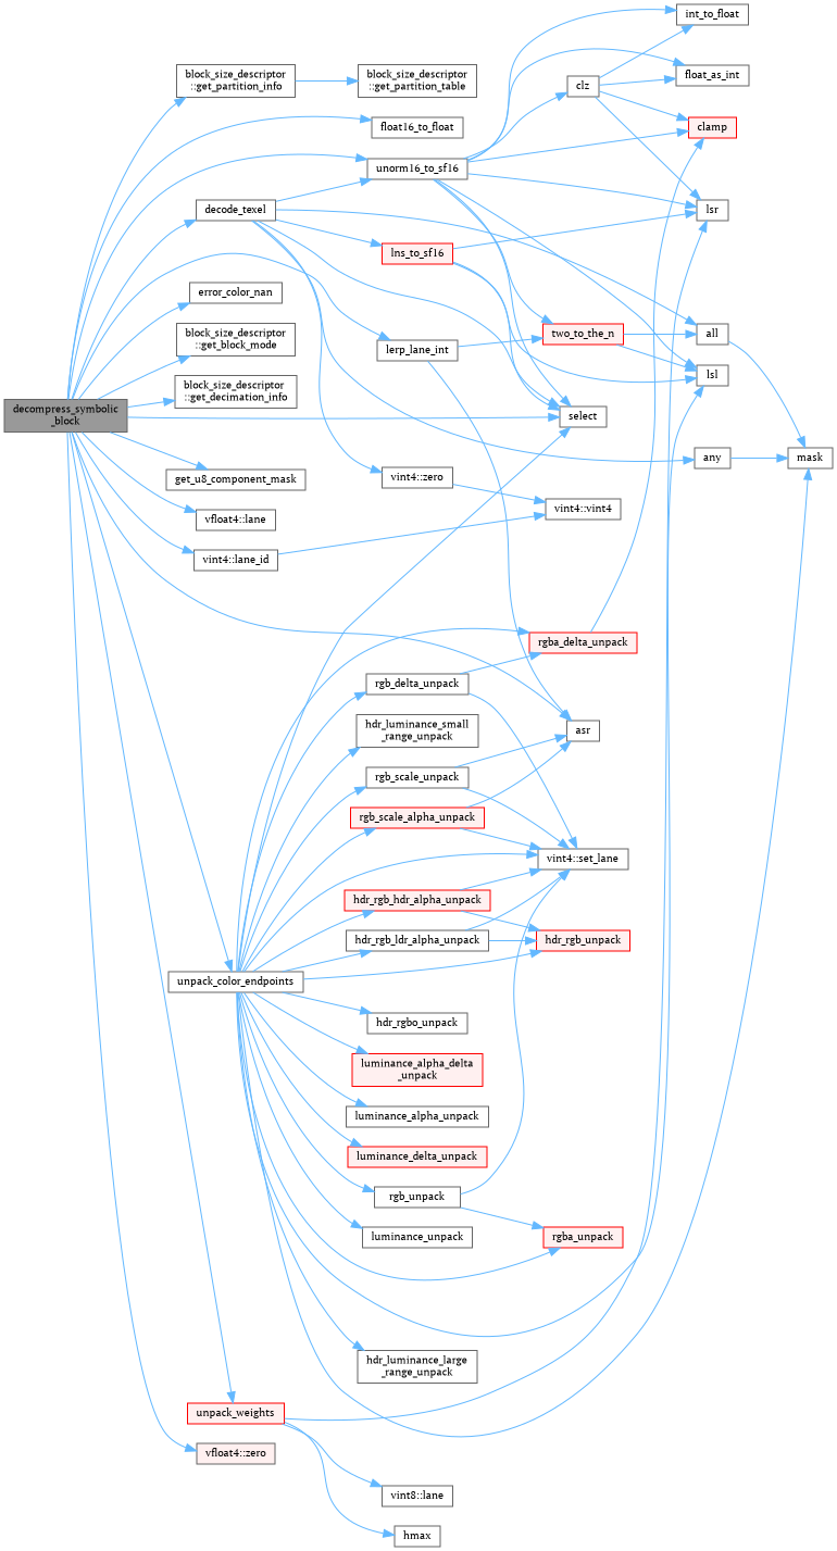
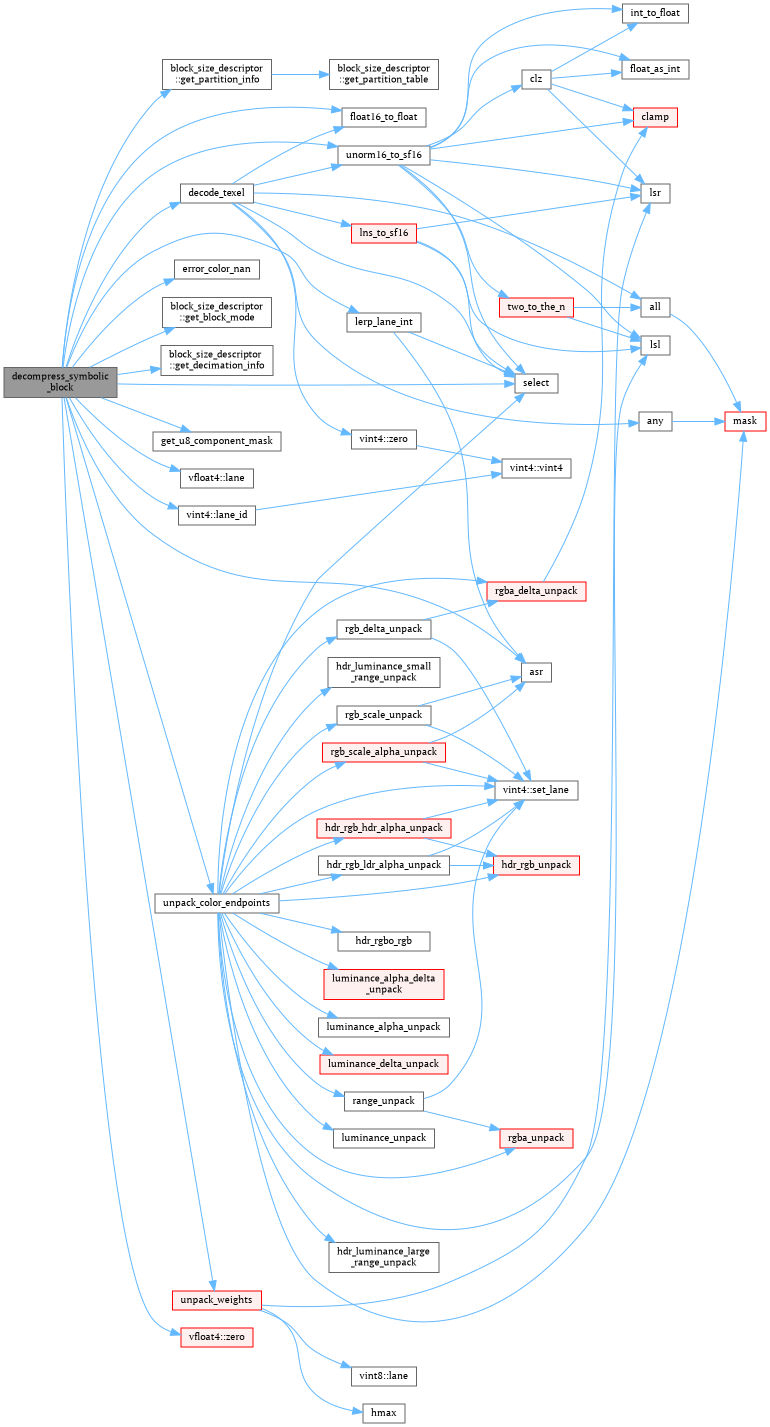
  digraph {
    fontname="PT Serif"
    rankdir=LR
    node [color=grey40 fillcolor=white fontname="PT Serif" fontsize=10 shape=box style=filled]
    edge [color=steelblue1 fontname="PT Serif" fontsize=10 labelfontname=Helvetica labelfontsize=10 style=solid]
    n1 [color=gray40 fillcolor=grey60 fontcolor=black height=0.2 label="decompress_symbolic\l_block" width=0.4]
    n2 [height=0.2 label=asr width=0.4]
    n3 [height=0.2 label=decode_texel width=0.4]
    n4 [height=0.2 label=float16_to_float width=0.4]
    n5 [height=0.2 label=select width=0.4]
    n6 [height=0.2 label=unorm16_to_sf16 width=0.4]
    n7 [height=0.2 label=error_color_nan width=0.4]
    n8 [height=0.2 label="block_size_descriptor\l::get_block_mode" width=0.4]
    n9 [height=0.2 label="block_size_descriptor\l::get_decimation_info" width=0.4]
    n10 [height=0.2 label="block_size_descriptor\l::get_partition_info" width=0.4]
    n11 [height=0.2 label=get_u8_component_mask width=0.4]
    n12 [height=0.2 label="vfloat4::lane" width=0.4]
    n13 [height=0.2 label="vint4::lane_id" width=0.4]
    n14 [height=0.2 label=lerp_lane_int width=0.4]
    n15 [height=0.2 label=unpack_color_endpoints width=0.4]
    n16 [color=red fillcolor="#FFF0F0" height=0.2 label=unpack_weights width=0.4]
-   n17 [fillcolor="#FFF0F0" height=0.2 label="vfloat4::zero" width=0.4]
+   n17 [color=red fillcolor="#FFF0F0" height=0.2 label="vfloat4::zero" width=0.4]
    n18 [height=0.2 label=all width=0.4]
    n19 [height=0.2 label=any width=0.4]
    n20 [color=red fillcolor="#FFF0F0" height=0.2 label=lns_to_sf16 width=0.4]
    n21 [height=0.2 label="vint4::zero" width=0.4]
    n22 [height=0.2 label=lsl width=0.4]
    n23 [height=0.2 label=lsr width=0.4]
    n24 [color=red fillcolor="#FFF0F0" height=0.2 label=clamp width=0.4]
    n25 [height=0.2 label=clz width=0.4]
    n26 [height=0.2 label=float_as_int width=0.4]
    n27 [height=0.2 label=int_to_float width=0.4]
    n28 [color=red fillcolor="#FFF0F0" height=0.2 label=two_to_the_n width=0.4]
    n29 [height=0.2 label="block_size_descriptor\l::get_partition_table" width=0.4]
    n30 [height=0.2 label="vint4::vint4" width=0.4]
-   n31 [height=0.2 label=mask width=0.4]
+   n31 [color=red height=0.2 label=mask width=0.4]
    n32 [height=0.2 label="hdr_luminance_large\l_range_unpack" width=0.4]
    n33 [height=0.2 label="hdr_luminance_small\l_range_unpack" width=0.4]
    n34 [color=red fillcolor="#FFF0F0" height=0.2 label=hdr_rgb_hdr_alpha_unpack width=0.4]
    n35 [color=red fillcolor="#FFF0F0" height=0.2 label=hdr_rgb_unpack width=0.4]
    n36 [height=0.2 label="vint4::set_lane" width=0.4]
    n37 [height=0.2 label=hdr_rgb_ldr_alpha_unpack width=0.4]
-   n38 [height=0.2 label=hdr_rgbo_unpack width=0.4]
+   n38 [height=0.2 label=hdr_rgbo_rgb width=0.4]
    n39 [color=red fillcolor="#FFF0F0" height=0.2 label="luminance_alpha_delta\l_unpack" width=0.4]
    n40 [height=0.2 label=luminance_alpha_unpack width=0.4]
    n41 [color=red fillcolor="#FFF0F0" height=0.2 label=luminance_delta_unpack width=0.4]
    n42 [height=0.2 label=luminance_unpack width=0.4]
    n43 [height=0.2 label=rgb_delta_unpack width=0.4]
    n44 [color=red fillcolor="#FFF0F0" height=0.2 label=rgba_delta_unpack width=0.4]
    n45 [color=red fillcolor="#FFF0F0" height=0.2 label=rgb_scale_alpha_unpack width=0.4]
    n46 [height=0.2 label=rgb_scale_unpack width=0.4]
-   n47 [height=0.2 label=rgb_unpack width=0.4]
+   n47 [height=0.2 label=range_unpack width=0.4]
    n48 [color=red fillcolor="#FFF0F0" height=0.2 label=rgba_unpack width=0.4]
    n49 [height=0.2 label=hmax width=0.4]
    n50 [height=0.2 label="vint8::lane" width=0.4]
    n1 -> n2
    n1 -> n3
    n1 -> n4
    n1 -> n5
    n1 -> n6
    n1 -> n7
    n1 -> n8
    n1 -> n9
    n1 -> n10
    n1 -> n11
    n1 -> n12
    n1 -> n13
    n1 -> n14
    n1 -> n15
    n1 -> n16
    n1 -> n17
+   n3 -> n4
    n3 -> n5
    n3 -> n6
    n3 -> n18
    n3 -> n19
    n3 -> n20
    n3 -> n21
    n6 -> n5
    n6 -> n22
    n6 -> n23
    n6 -> n24
    n6 -> n25
    n6 -> n26
    n6 -> n27
    n6 -> n28
    n10 -> n29
    n13 -> n30
    n14 -> n2
-   n14 -> n28
+   n14 -> n5
    n15 -> n5
    n15 -> n22
    n15 -> n31
    n15 -> n32
    n15 -> n33
    n15 -> n34
    n15 -> n35
    n15 -> n36
    n15 -> n37
    n15 -> n38
    n15 -> n39
    n15 -> n40
    n15 -> n41
    n15 -> n42
    n15 -> n43
    n15 -> n44
    n15 -> n45
    n15 -> n46
    n15 -> n47
    n15 -> n48
    n16 -> n23
    n16 -> n49
    n16 -> n50
    n18 -> n31
    n19 -> n31
    n20 -> n5
    n20 -> n22
    n20 -> n23
    n21 -> n30
    n25 -> n23
    n25 -> n24
    n25 -> n26
    n25 -> n27
    n28 -> n18
    n28 -> n22
    n34 -> n35
    n34 -> n36
    n37 -> n35
    n37 -> n36
    n43 -> n36
    n43 -> n44
    n44 -> n24
    n45 -> n2
    n45 -> n36
    n46 -> n2
    n46 -> n36
    n47 -> n36
    n47 -> n48
  }
